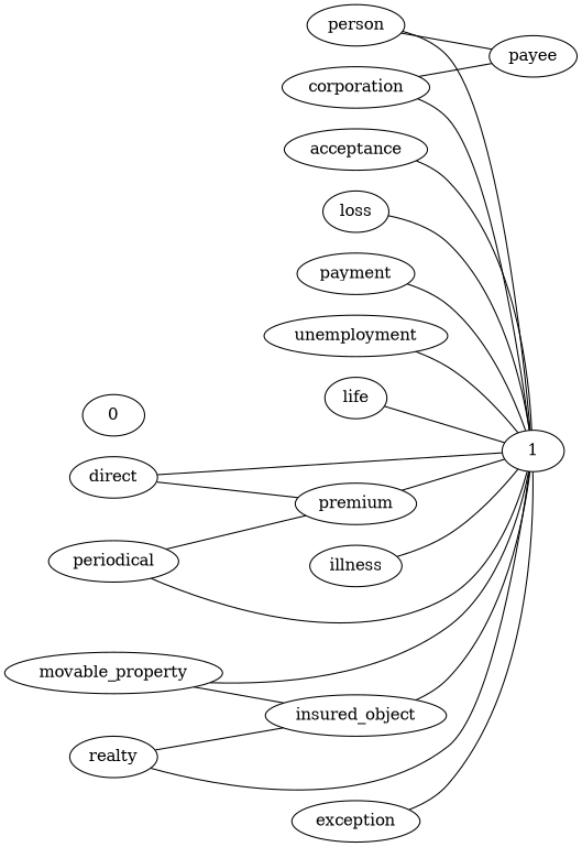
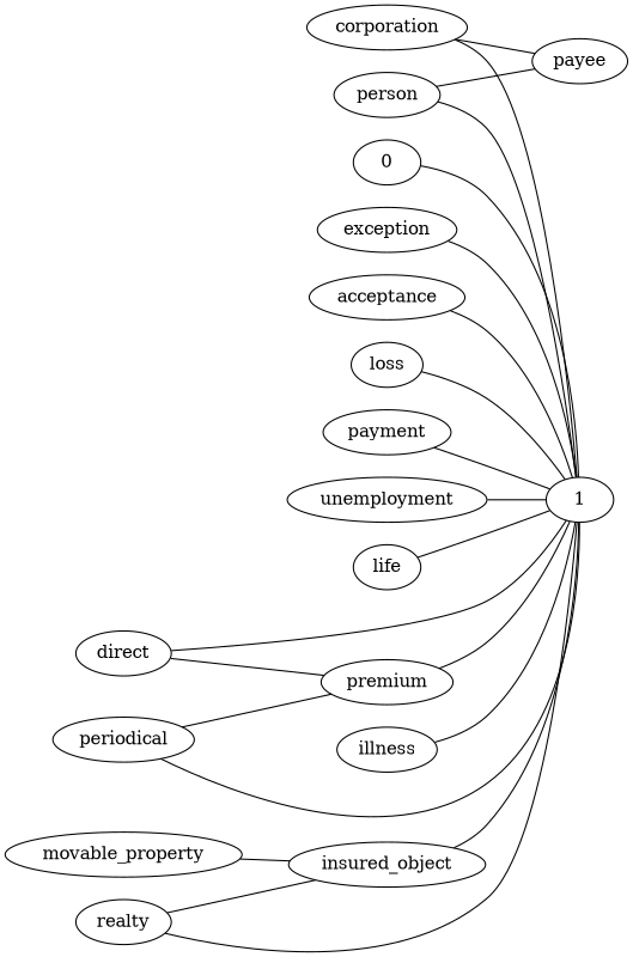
  graph {
    rankdir=LR
    life
    1
    person
    payee
    corporation
    direct
    premium
    illness
    insured_object
    periodical
    movable_property
    realty
    0
    exception
    acceptance
    loss
    payment
    unemployment
    life -- 1
    person -- 1
    person -- payee
    corporation -- 1
    corporation -- payee
    direct -- 1
    direct -- premium
    premium -- 1
    illness -- 1
    insured_object -- 1
    periodical -- 1
    periodical -- premium
-   movable_property -- 1
+   0 -- 1
    movable_property -- insured_object
    realty -- 1
    realty -- insured_object
    exception -- 1
    acceptance -- 1
    loss -- 1
    payment -- 1
    unemployment -- 1
  }
